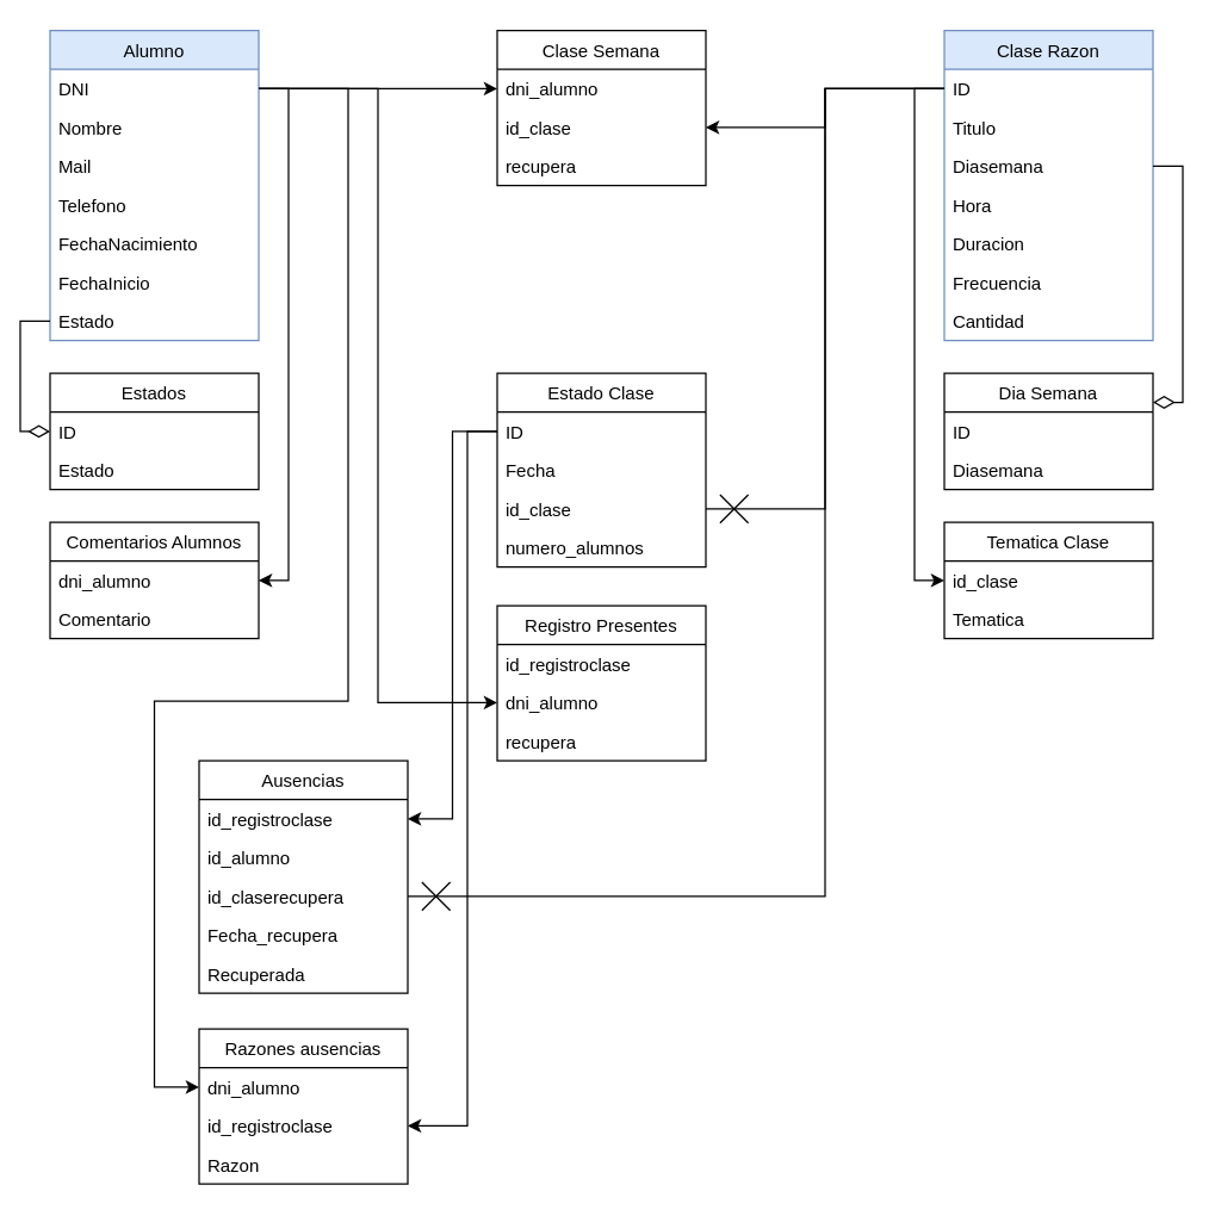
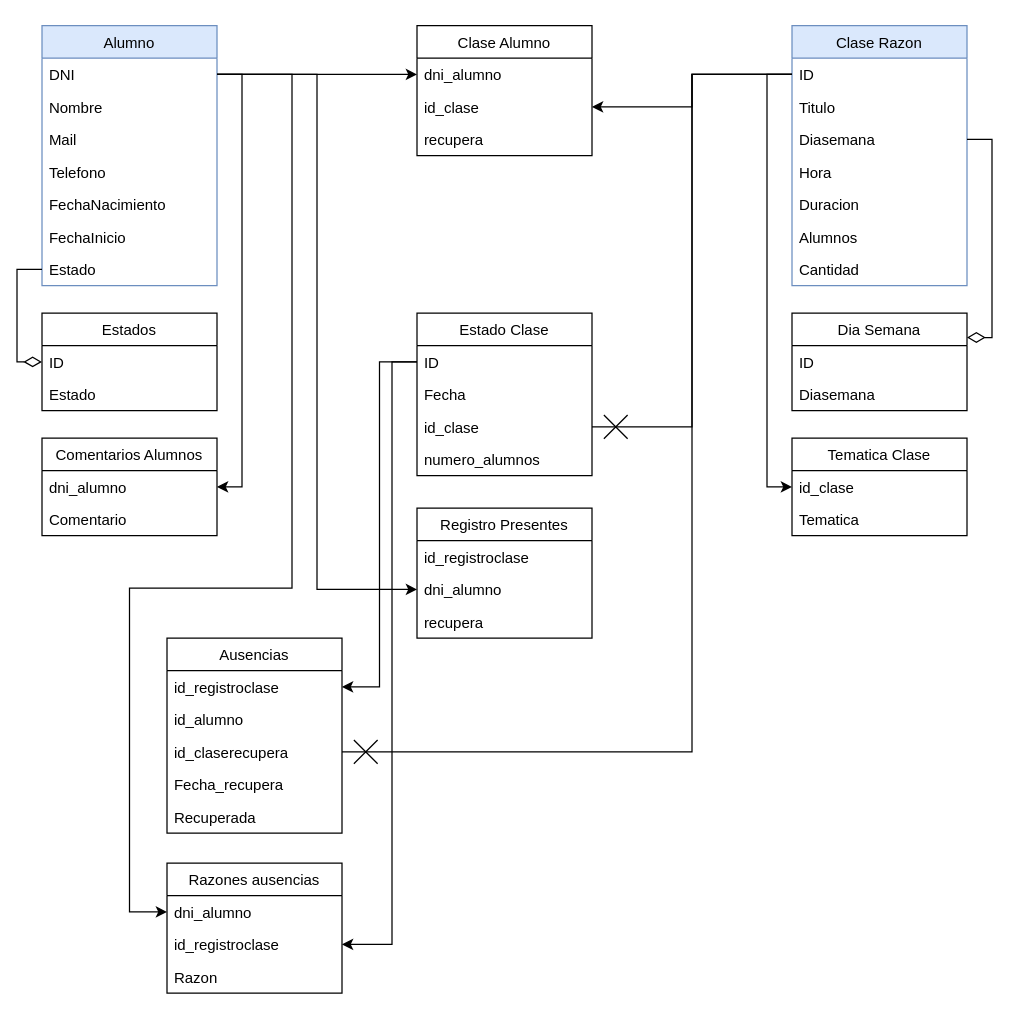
  <mxCell id="0" />
  <mxCell id="1" parent="0" />
  <mxCell id="2" value="Alumno" style="swimlane;fontStyle=0;childLayout=stackLayout;horizontal=1;startSize=26;horizontalStack=0;resizeParent=1;resizeParentMax=0;resizeLast=0;collapsible=1;marginBottom=0;fillColor=#dae8fc;strokeColor=#6c8ebf;" parent="1" vertex="1"><mxGeometry x="20" y="20" width="140" height="208" as="geometry" /></mxCell>
  <mxCell id="3" value="DNI" style="text;strokeColor=none;fillColor=none;align=left;verticalAlign=top;spacingLeft=4;spacingRight=4;overflow=hidden;rotatable=0;points=[[0,0.5],[1,0.5]];portConstraint=eastwest;" parent="2" vertex="1"><mxGeometry y="26" width="140" height="26" as="geometry" /></mxCell>
  <mxCell id="4" value="Nombre" style="text;strokeColor=none;fillColor=none;align=left;verticalAlign=top;spacingLeft=4;spacingRight=4;overflow=hidden;rotatable=0;points=[[0,0.5],[1,0.5]];portConstraint=eastwest;" parent="2" vertex="1"><mxGeometry y="52" width="140" height="26" as="geometry" /></mxCell>
  <mxCell id="5" value="Mail" style="text;strokeColor=none;fillColor=none;align=left;verticalAlign=top;spacingLeft=4;spacingRight=4;overflow=hidden;rotatable=0;points=[[0,0.5],[1,0.5]];portConstraint=eastwest;" parent="2" vertex="1"><mxGeometry y="78" width="140" height="26" as="geometry" /></mxCell>
  <mxCell id="6" value="Telefono" style="text;strokeColor=none;fillColor=none;align=left;verticalAlign=top;spacingLeft=4;spacingRight=4;overflow=hidden;rotatable=0;points=[[0,0.5],[1,0.5]];portConstraint=eastwest;" parent="2" vertex="1"><mxGeometry y="104" width="140" height="26" as="geometry" /></mxCell>
  <mxCell id="7" value="FechaNacimiento" style="text;strokeColor=none;fillColor=none;align=left;verticalAlign=top;spacingLeft=4;spacingRight=4;overflow=hidden;rotatable=0;points=[[0,0.5],[1,0.5]];portConstraint=eastwest;" parent="2" vertex="1"><mxGeometry y="130" width="140" height="26" as="geometry" /></mxCell>
  <mxCell id="8" value="FechaInicio" style="text;strokeColor=none;fillColor=none;align=left;verticalAlign=top;spacingLeft=4;spacingRight=4;overflow=hidden;rotatable=0;points=[[0,0.5],[1,0.5]];portConstraint=eastwest;" parent="2" vertex="1"><mxGeometry y="156" width="140" height="26" as="geometry" /></mxCell>
  <mxCell id="9" value="Estado" style="text;strokeColor=none;fillColor=none;align=left;verticalAlign=top;spacingLeft=4;spacingRight=4;overflow=hidden;rotatable=0;points=[[0,0.5],[1,0.5]];portConstraint=eastwest;" parent="2" vertex="1"><mxGeometry y="182" width="140" height="26" as="geometry" /></mxCell>
  <mxCell id="10" value="Clase Razon" style="swimlane;fontStyle=0;childLayout=stackLayout;horizontal=1;startSize=26;horizontalStack=0;resizeParent=1;resizeParentMax=0;resizeLast=0;collapsible=1;marginBottom=0;fillColor=#dae8fc;strokeColor=#6c8ebf;" parent="1" vertex="1"><mxGeometry x="620" y="20" width="140" height="208" as="geometry" /></mxCell>
  <mxCell id="11" value="ID" style="text;strokeColor=none;fillColor=none;align=left;verticalAlign=top;spacingLeft=4;spacingRight=4;overflow=hidden;rotatable=0;points=[[0,0.5],[1,0.5]];portConstraint=eastwest;" parent="10" vertex="1"><mxGeometry y="26" width="140" height="26" as="geometry" /></mxCell>
  <mxCell id="12" value="Titulo" style="text;strokeColor=none;fillColor=none;align=left;verticalAlign=top;spacingLeft=4;spacingRight=4;overflow=hidden;rotatable=0;points=[[0,0.5],[1,0.5]];portConstraint=eastwest;" parent="10" vertex="1"><mxGeometry y="52" width="140" height="26" as="geometry" /></mxCell>
  <mxCell id="13" value="Diasemana" style="text;strokeColor=none;fillColor=none;align=left;verticalAlign=top;spacingLeft=4;spacingRight=4;overflow=hidden;rotatable=0;points=[[0,0.5],[1,0.5]];portConstraint=eastwest;" parent="10" vertex="1"><mxGeometry y="78" width="140" height="26" as="geometry" /></mxCell>
  <mxCell id="14" value="Hora" style="text;strokeColor=none;fillColor=none;align=left;verticalAlign=top;spacingLeft=4;spacingRight=4;overflow=hidden;rotatable=0;points=[[0,0.5],[1,0.5]];portConstraint=eastwest;" parent="10" vertex="1"><mxGeometry y="104" width="140" height="26" as="geometry" /></mxCell>
  <mxCell id="15" value="Duracion" style="text;strokeColor=none;fillColor=none;align=left;verticalAlign=top;spacingLeft=4;spacingRight=4;overflow=hidden;rotatable=0;points=[[0,0.5],[1,0.5]];portConstraint=eastwest;" parent="10" vertex="1"><mxGeometry y="130" width="140" height="26" as="geometry" /></mxCell>
- <mxCell id="16" value="Frecuencia" style="text;strokeColor=none;fillColor=none;align=left;verticalAlign=top;spacingLeft=4;spacingRight=4;overflow=hidden;rotatable=0;points=[[0,0.5],[1,0.5]];portConstraint=eastwest;" parent="10" vertex="1"><mxGeometry y="156" width="140" height="26" as="geometry" /></mxCell>
+ <mxCell id="16" value="Alumnos" style="text;strokeColor=none;fillColor=none;align=left;verticalAlign=top;spacingLeft=4;spacingRight=4;overflow=hidden;rotatable=0;points=[[0,0.5],[1,0.5]];portConstraint=eastwest;" parent="10" vertex="1"><mxGeometry y="156" width="140" height="26" as="geometry" /></mxCell>
  <mxCell id="17" value="Cantidad" style="text;strokeColor=none;fillColor=none;align=left;verticalAlign=top;spacingLeft=4;spacingRight=4;overflow=hidden;rotatable=0;points=[[0,0.5],[1,0.5]];portConstraint=eastwest;" parent="10" vertex="1"><mxGeometry y="182" width="140" height="26" as="geometry" /></mxCell>
- <mxCell id="18" value="Clase Semana" style="swimlane;fontStyle=0;childLayout=stackLayout;horizontal=1;startSize=26;horizontalStack=0;resizeParent=1;resizeParentMax=0;resizeLast=0;collapsible=1;marginBottom=0;" parent="1" vertex="1"><mxGeometry x="320" y="20" width="140" height="104" as="geometry" /></mxCell>
+ <mxCell id="18" value="Clase Alumno" style="swimlane;fontStyle=0;childLayout=stackLayout;horizontal=1;startSize=26;horizontalStack=0;resizeParent=1;resizeParentMax=0;resizeLast=0;collapsible=1;marginBottom=0;" parent="1" vertex="1"><mxGeometry x="320" y="20" width="140" height="104" as="geometry" /></mxCell>
  <mxCell id="19" value="dni_alumno" style="text;strokeColor=none;fillColor=none;align=left;verticalAlign=top;spacingLeft=4;spacingRight=4;overflow=hidden;rotatable=0;points=[[0,0.5],[1,0.5]];portConstraint=eastwest;" parent="18" vertex="1"><mxGeometry y="26" width="140" height="26" as="geometry" /></mxCell>
  <mxCell id="20" value="id_clase" style="text;strokeColor=none;fillColor=none;align=left;verticalAlign=top;spacingLeft=4;spacingRight=4;overflow=hidden;rotatable=0;points=[[0,0.5],[1,0.5]];portConstraint=eastwest;" parent="18" vertex="1"><mxGeometry y="52" width="140" height="26" as="geometry" /></mxCell>
  <mxCell id="21" value="recupera" style="text;strokeColor=none;fillColor=none;align=left;verticalAlign=top;spacingLeft=4;spacingRight=4;overflow=hidden;rotatable=0;points=[[0,0.5],[1,0.5]];portConstraint=eastwest;" parent="18" vertex="1"><mxGeometry y="78" width="140" height="26" as="geometry" /></mxCell>
  <mxCell id="22" style="edgeStyle=orthogonalEdgeStyle;rounded=0;orthogonalLoop=1;jettySize=auto;html=1;exitX=1;exitY=0.5;exitDx=0;exitDy=0;entryX=0;entryY=0.5;entryDx=0;entryDy=0;" parent="1" source="3" target="19" edge="1"><mxGeometry relative="1" as="geometry" /></mxCell>
  <mxCell id="23" style="edgeStyle=orthogonalEdgeStyle;rounded=0;orthogonalLoop=1;jettySize=auto;html=1;exitX=0;exitY=0.5;exitDx=0;exitDy=0;entryX=1;entryY=0.5;entryDx=0;entryDy=0;" parent="1" source="11" target="20" edge="1"><mxGeometry relative="1" as="geometry"><Array as="points"><mxPoint x="540" y="59" /><mxPoint x="540" y="85" /></Array></mxGeometry></mxCell>
  <mxCell id="24" value="Estados" style="swimlane;fontStyle=0;childLayout=stackLayout;horizontal=1;startSize=26;horizontalStack=0;resizeParent=1;resizeParentMax=0;resizeLast=0;collapsible=1;marginBottom=0;" parent="1" vertex="1"><mxGeometry x="20" y="250" width="140" height="78" as="geometry" /></mxCell>
  <mxCell id="25" value="ID" style="text;strokeColor=none;fillColor=none;align=left;verticalAlign=top;spacingLeft=4;spacingRight=4;overflow=hidden;rotatable=0;points=[[0,0.5],[1,0.5]];portConstraint=eastwest;" parent="24" vertex="1"><mxGeometry y="26" width="140" height="26" as="geometry" /></mxCell>
  <mxCell id="26" value="Estado" style="text;strokeColor=none;fillColor=none;align=left;verticalAlign=top;spacingLeft=4;spacingRight=4;overflow=hidden;rotatable=0;points=[[0,0.5],[1,0.5]];portConstraint=eastwest;" parent="24" vertex="1"><mxGeometry y="52" width="140" height="26" as="geometry" /></mxCell>
  <mxCell id="27" value="Comentarios Alumnos" style="swimlane;fontStyle=0;childLayout=stackLayout;horizontal=1;startSize=26;horizontalStack=0;resizeParent=1;resizeParentMax=0;resizeLast=0;collapsible=1;marginBottom=0;" parent="1" vertex="1"><mxGeometry x="20" y="350" width="140" height="78" as="geometry" /></mxCell>
  <mxCell id="28" value="dni_alumno" style="text;strokeColor=none;fillColor=none;align=left;verticalAlign=top;spacingLeft=4;spacingRight=4;overflow=hidden;rotatable=0;points=[[0,0.5],[1,0.5]];portConstraint=eastwest;" parent="27" vertex="1"><mxGeometry y="26" width="140" height="26" as="geometry" /></mxCell>
  <mxCell id="29" value="Comentario" style="text;strokeColor=none;fillColor=none;align=left;verticalAlign=top;spacingLeft=4;spacingRight=4;overflow=hidden;rotatable=0;points=[[0,0.5],[1,0.5]];portConstraint=eastwest;" parent="27" vertex="1"><mxGeometry y="52" width="140" height="26" as="geometry" /></mxCell>
  <mxCell id="30" value="Tematica Clase" style="swimlane;fontStyle=0;childLayout=stackLayout;horizontal=1;startSize=26;horizontalStack=0;resizeParent=1;resizeParentMax=0;resizeLast=0;collapsible=1;marginBottom=0;" parent="1" vertex="1"><mxGeometry x="620" y="350" width="140" height="78" as="geometry" /></mxCell>
  <mxCell id="31" value="id_clase" style="text;strokeColor=none;fillColor=none;align=left;verticalAlign=top;spacingLeft=4;spacingRight=4;overflow=hidden;rotatable=0;points=[[0,0.5],[1,0.5]];portConstraint=eastwest;" parent="30" vertex="1"><mxGeometry y="26" width="140" height="26" as="geometry" /></mxCell>
  <mxCell id="32" value="Tematica" style="text;strokeColor=none;fillColor=none;align=left;verticalAlign=top;spacingLeft=4;spacingRight=4;overflow=hidden;rotatable=0;points=[[0,0.5],[1,0.5]];portConstraint=eastwest;" parent="30" vertex="1"><mxGeometry y="52" width="140" height="26" as="geometry" /></mxCell>
  <mxCell id="33" value="Dia Semana" style="swimlane;fontStyle=0;childLayout=stackLayout;horizontal=1;startSize=26;horizontalStack=0;resizeParent=1;resizeParentMax=0;resizeLast=0;collapsible=1;marginBottom=0;" parent="1" vertex="1"><mxGeometry x="620" y="250" width="140" height="78" as="geometry" /></mxCell>
  <mxCell id="34" value="ID" style="text;strokeColor=none;fillColor=none;align=left;verticalAlign=top;spacingLeft=4;spacingRight=4;overflow=hidden;rotatable=0;points=[[0,0.5],[1,0.5]];portConstraint=eastwest;" parent="33" vertex="1"><mxGeometry y="26" width="140" height="26" as="geometry" /></mxCell>
  <mxCell id="35" value="Diasemana" style="text;strokeColor=none;fillColor=none;align=left;verticalAlign=top;spacingLeft=4;spacingRight=4;overflow=hidden;rotatable=0;points=[[0,0.5],[1,0.5]];portConstraint=eastwest;" parent="33" vertex="1"><mxGeometry y="52" width="140" height="26" as="geometry" /></mxCell>
  <mxCell id="36" style="edgeStyle=orthogonalEdgeStyle;rounded=0;orthogonalLoop=1;jettySize=auto;html=1;entryX=1;entryY=0.25;entryDx=0;entryDy=0;endSize=12;endArrow=diamondThin;endFill=0;" parent="1" source="13" target="33" edge="1"><mxGeometry relative="1" as="geometry"><Array as="points"><mxPoint x="780" y="111" /><mxPoint x="780" y="270" /></Array></mxGeometry></mxCell>
  <mxCell id="37" style="edgeStyle=orthogonalEdgeStyle;rounded=0;orthogonalLoop=1;jettySize=auto;html=1;entryX=0;entryY=0.5;entryDx=0;entryDy=0;" parent="1" source="11" target="31" edge="1"><mxGeometry relative="1" as="geometry" /></mxCell>
  <mxCell id="38" style="edgeStyle=orthogonalEdgeStyle;rounded=0;orthogonalLoop=1;jettySize=auto;html=1;exitX=1;exitY=0.5;exitDx=0;exitDy=0;entryX=1;entryY=0.5;entryDx=0;entryDy=0;" parent="1" source="3" target="28" edge="1"><mxGeometry relative="1" as="geometry" /></mxCell>
  <mxCell id="39" style="edgeStyle=orthogonalEdgeStyle;rounded=0;orthogonalLoop=1;jettySize=auto;html=1;exitX=0;exitY=0.5;exitDx=0;exitDy=0;entryX=0;entryY=0.5;entryDx=0;entryDy=0;endArrow=diamondThin;endFill=0;strokeWidth=1;endSize=12;" parent="1" source="9" target="25" edge="1"><mxGeometry relative="1" as="geometry" /></mxCell>
  <mxCell id="40" value="Estado Clase" style="swimlane;fontStyle=0;childLayout=stackLayout;horizontal=1;startSize=26;horizontalStack=0;resizeParent=1;resizeParentMax=0;resizeLast=0;collapsible=1;marginBottom=0;" parent="1" vertex="1"><mxGeometry x="320" y="250" width="140" height="130" as="geometry" /></mxCell>
  <mxCell id="41" value="ID" style="text;strokeColor=none;fillColor=none;align=left;verticalAlign=top;spacingLeft=4;spacingRight=4;overflow=hidden;rotatable=0;points=[[0,0.5],[1,0.5]];portConstraint=eastwest;" parent="40" vertex="1"><mxGeometry y="26" width="140" height="26" as="geometry" /></mxCell>
  <mxCell id="42" value="Fecha" style="text;strokeColor=none;fillColor=none;align=left;verticalAlign=top;spacingLeft=4;spacingRight=4;overflow=hidden;rotatable=0;points=[[0,0.5],[1,0.5]];portConstraint=eastwest;" parent="40" vertex="1"><mxGeometry y="52" width="140" height="26" as="geometry" /></mxCell>
  <mxCell id="43" value="id_clase" style="text;strokeColor=none;fillColor=none;align=left;verticalAlign=top;spacingLeft=4;spacingRight=4;overflow=hidden;rotatable=0;points=[[0,0.5],[1,0.5]];portConstraint=eastwest;" parent="40" vertex="1"><mxGeometry y="78" width="140" height="26" as="geometry" /></mxCell>
  <mxCell id="44" value="numero_alumnos" style="text;strokeColor=none;fillColor=none;align=left;verticalAlign=top;spacingLeft=4;spacingRight=4;overflow=hidden;rotatable=0;points=[[0,0.5],[1,0.5]];portConstraint=eastwest;" parent="40" vertex="1"><mxGeometry y="104" width="140" height="26" as="geometry" /></mxCell>
  <mxCell id="45" value="Razones ausencias" style="swimlane;fontStyle=0;childLayout=stackLayout;horizontal=1;startSize=26;horizontalStack=0;resizeParent=1;resizeParentMax=0;resizeLast=0;collapsible=1;marginBottom=0;" parent="1" vertex="1"><mxGeometry x="120" y="690" width="140" height="104" as="geometry" /></mxCell>
  <mxCell id="46" value="dni_alumno" style="text;strokeColor=none;fillColor=none;align=left;verticalAlign=top;spacingLeft=4;spacingRight=4;overflow=hidden;rotatable=0;points=[[0,0.5],[1,0.5]];portConstraint=eastwest;" parent="45" vertex="1"><mxGeometry y="26" width="140" height="26" as="geometry" /></mxCell>
  <mxCell id="47" value="id_registroclase" style="text;strokeColor=none;fillColor=none;align=left;verticalAlign=top;spacingLeft=4;spacingRight=4;overflow=hidden;rotatable=0;points=[[0,0.5],[1,0.5]];portConstraint=eastwest;" parent="45" vertex="1"><mxGeometry y="52" width="140" height="26" as="geometry" /></mxCell>
  <mxCell id="48" value="Razon" style="text;strokeColor=none;fillColor=none;align=left;verticalAlign=top;spacingLeft=4;spacingRight=4;overflow=hidden;rotatable=0;points=[[0,0.5],[1,0.5]];portConstraint=eastwest;" parent="45" vertex="1"><mxGeometry y="78" width="140" height="26" as="geometry" /></mxCell>
  <mxCell id="49" value="Ausencias" style="swimlane;fontStyle=0;childLayout=stackLayout;horizontal=1;startSize=26;horizontalStack=0;resizeParent=1;resizeParentMax=0;resizeLast=0;collapsible=1;marginBottom=0;" parent="1" vertex="1"><mxGeometry x="120" y="510" width="140" height="156" as="geometry" /></mxCell>
  <mxCell id="50" value="id_registroclase" style="text;strokeColor=none;fillColor=none;align=left;verticalAlign=top;spacingLeft=4;spacingRight=4;overflow=hidden;rotatable=0;points=[[0,0.5],[1,0.5]];portConstraint=eastwest;" parent="49" vertex="1"><mxGeometry y="26" width="140" height="26" as="geometry" /></mxCell>
  <mxCell id="51" value="id_alumno" style="text;strokeColor=none;fillColor=none;align=left;verticalAlign=top;spacingLeft=4;spacingRight=4;overflow=hidden;rotatable=0;points=[[0,0.5],[1,0.5]];portConstraint=eastwest;" parent="49" vertex="1"><mxGeometry y="52" width="140" height="26" as="geometry" /></mxCell>
  <mxCell id="52" value="id_claserecupera" style="text;strokeColor=none;fillColor=none;align=left;verticalAlign=top;spacingLeft=4;spacingRight=4;overflow=hidden;rotatable=0;points=[[0,0.5],[1,0.5]];portConstraint=eastwest;" parent="49" vertex="1"><mxGeometry y="78" width="140" height="26" as="geometry" /></mxCell>
  <mxCell id="53" value="Fecha_recupera" style="text;strokeColor=none;fillColor=none;align=left;verticalAlign=top;spacingLeft=4;spacingRight=4;overflow=hidden;rotatable=0;points=[[0,0.5],[1,0.5]];portConstraint=eastwest;" parent="49" vertex="1"><mxGeometry y="104" width="140" height="26" as="geometry" /></mxCell>
  <mxCell id="54" value="Recuperada" style="text;strokeColor=none;fillColor=none;align=left;verticalAlign=top;spacingLeft=4;spacingRight=4;overflow=hidden;rotatable=0;points=[[0,0.5],[1,0.5]];portConstraint=eastwest;" parent="49" vertex="1"><mxGeometry y="130" width="140" height="26" as="geometry" /></mxCell>
  <mxCell id="55" value="Registro Presentes" style="swimlane;fontStyle=0;childLayout=stackLayout;horizontal=1;startSize=26;horizontalStack=0;resizeParent=1;resizeParentMax=0;resizeLast=0;collapsible=1;marginBottom=0;" parent="1" vertex="1"><mxGeometry x="320" y="406" width="140" height="104" as="geometry" /></mxCell>
  <mxCell id="56" value="id_registroclase" style="text;strokeColor=none;fillColor=none;align=left;verticalAlign=top;spacingLeft=4;spacingRight=4;overflow=hidden;rotatable=0;points=[[0,0.5],[1,0.5]];portConstraint=eastwest;" parent="55" vertex="1"><mxGeometry y="26" width="140" height="26" as="geometry" /></mxCell>
  <mxCell id="57" value="dni_alumno" style="text;strokeColor=none;fillColor=none;align=left;verticalAlign=top;spacingLeft=4;spacingRight=4;overflow=hidden;rotatable=0;points=[[0,0.5],[1,0.5]];portConstraint=eastwest;" parent="55" vertex="1"><mxGeometry y="52" width="140" height="26" as="geometry" /></mxCell>
  <mxCell id="58" value="recupera" style="text;strokeColor=none;fillColor=none;align=left;verticalAlign=top;spacingLeft=4;spacingRight=4;overflow=hidden;rotatable=0;points=[[0,0.5],[1,0.5]];portConstraint=eastwest;" parent="55" vertex="1"><mxGeometry y="78" width="140" height="26" as="geometry" /></mxCell>
  <mxCell id="59" style="edgeStyle=orthogonalEdgeStyle;rounded=0;orthogonalLoop=1;jettySize=auto;html=1;exitX=1;exitY=0.5;exitDx=0;exitDy=0;entryX=0;entryY=0.5;entryDx=0;entryDy=0;endSize=6;" parent="1" source="3" target="57" edge="1"><mxGeometry relative="1" as="geometry"><Array as="points"><mxPoint x="240" y="59" /><mxPoint x="240" y="471" /></Array></mxGeometry></mxCell>
  <mxCell id="60" style="edgeStyle=orthogonalEdgeStyle;rounded=0;orthogonalLoop=1;jettySize=auto;html=1;entryX=1;entryY=0.5;entryDx=0;entryDy=0;endArrow=cross;endFill=0;endSize=17;" parent="1" source="11" target="43" edge="1"><mxGeometry relative="1" as="geometry"><Array as="points"><mxPoint x="540" y="59" /><mxPoint x="540" y="341" /></Array></mxGeometry></mxCell>
  <mxCell id="61" style="edgeStyle=orthogonalEdgeStyle;rounded=0;orthogonalLoop=1;jettySize=auto;html=1;entryX=0;entryY=0.5;entryDx=0;entryDy=0;endArrow=classic;endFill=1;endSize=6;" parent="1" source="3" target="46" edge="1"><mxGeometry relative="1" as="geometry"><Array as="points"><mxPoint x="220" y="59" /><mxPoint x="220" y="470" /><mxPoint x="90" y="470" /><mxPoint x="90" y="729" /></Array></mxGeometry></mxCell>
  <mxCell id="62" style="edgeStyle=orthogonalEdgeStyle;rounded=0;orthogonalLoop=1;jettySize=auto;html=1;exitX=0;exitY=0.5;exitDx=0;exitDy=0;entryX=1;entryY=0.5;entryDx=0;entryDy=0;endArrow=classic;endFill=1;endSize=6;" parent="1" source="41" target="50" edge="1"><mxGeometry relative="1" as="geometry" /></mxCell>
  <mxCell id="63" style="edgeStyle=orthogonalEdgeStyle;rounded=0;orthogonalLoop=1;jettySize=auto;html=1;entryX=1;entryY=0.5;entryDx=0;entryDy=0;endArrow=classic;endFill=1;endSize=6;" parent="1" source="41" target="47" edge="1"><mxGeometry relative="1" as="geometry"><Array as="points"><mxPoint x="300" y="289" /><mxPoint x="300" y="755" /></Array></mxGeometry></mxCell>
  <mxCell id="64" style="edgeStyle=orthogonalEdgeStyle;rounded=0;orthogonalLoop=1;jettySize=auto;html=1;entryX=1;entryY=0.5;entryDx=0;entryDy=0;endArrow=cross;endFill=0;endSize=17;" parent="1" source="11" target="52" edge="1"><mxGeometry relative="1" as="geometry"><Array as="points"><mxPoint x="540" y="59" /><mxPoint x="540" y="601" /></Array></mxGeometry></mxCell>
